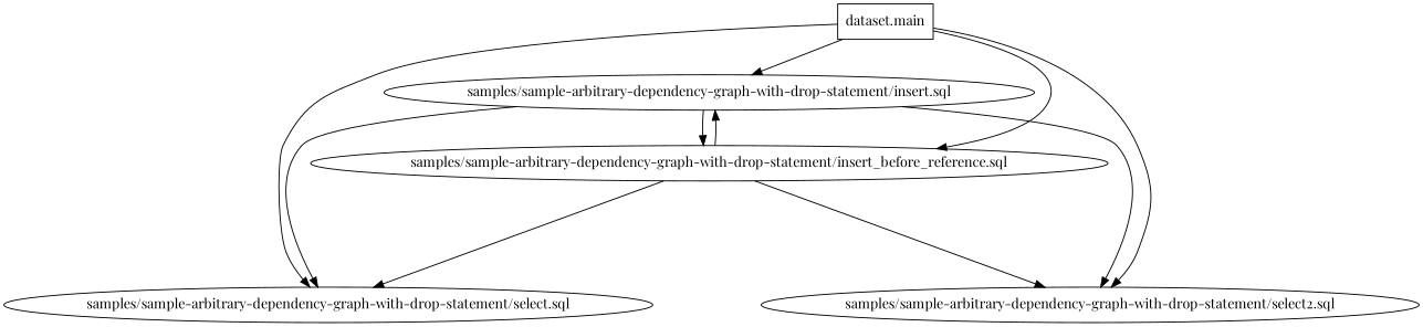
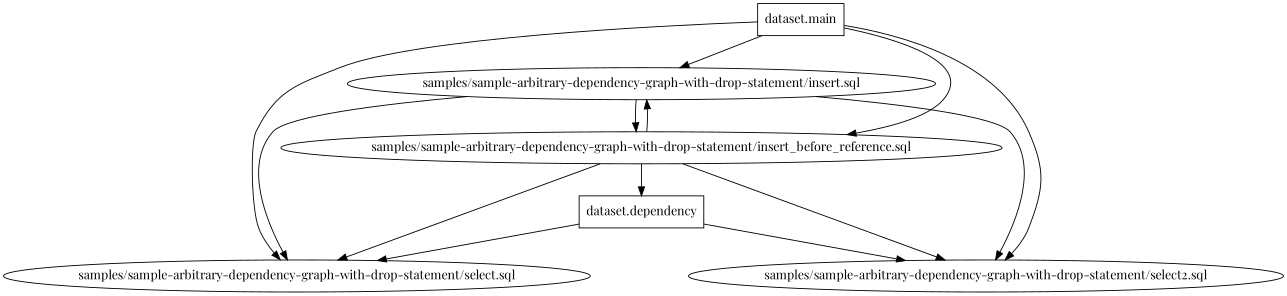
  digraph {
    fontname="Playfair Display"
    node [type=query fontname="Playfair Display"]
    edge [fontname="Playfair Display"]
    n1 [label="samples/sample-arbitrary-dependency-graph-with-drop-statement/insert.sql"]
    n2 [label="samples/sample-arbitrary-dependency-graph-with-drop-statement/insert_before_reference.sql"]
    n3 [label="samples/sample-arbitrary-dependency-graph-with-drop-statement/select.sql"]
    n4 [label="samples/sample-arbitrary-dependency-graph-with-drop-statement/select2.sql"]
+   n5 [label="dataset.dependency" shape=box type=table]
    n6 [label="dataset.main" shape=box type=table]
    n1 -> n2
    n1 -> n3
    n1 -> n4
    n2 -> n1
    n2 -> n3
    n2 -> n4
+   n2 -> n5
+   n5 -> n3
+   n5 -> n4
    n6 -> n1
    n6 -> n2
    n6 -> n3
    n6 -> n4
  }
